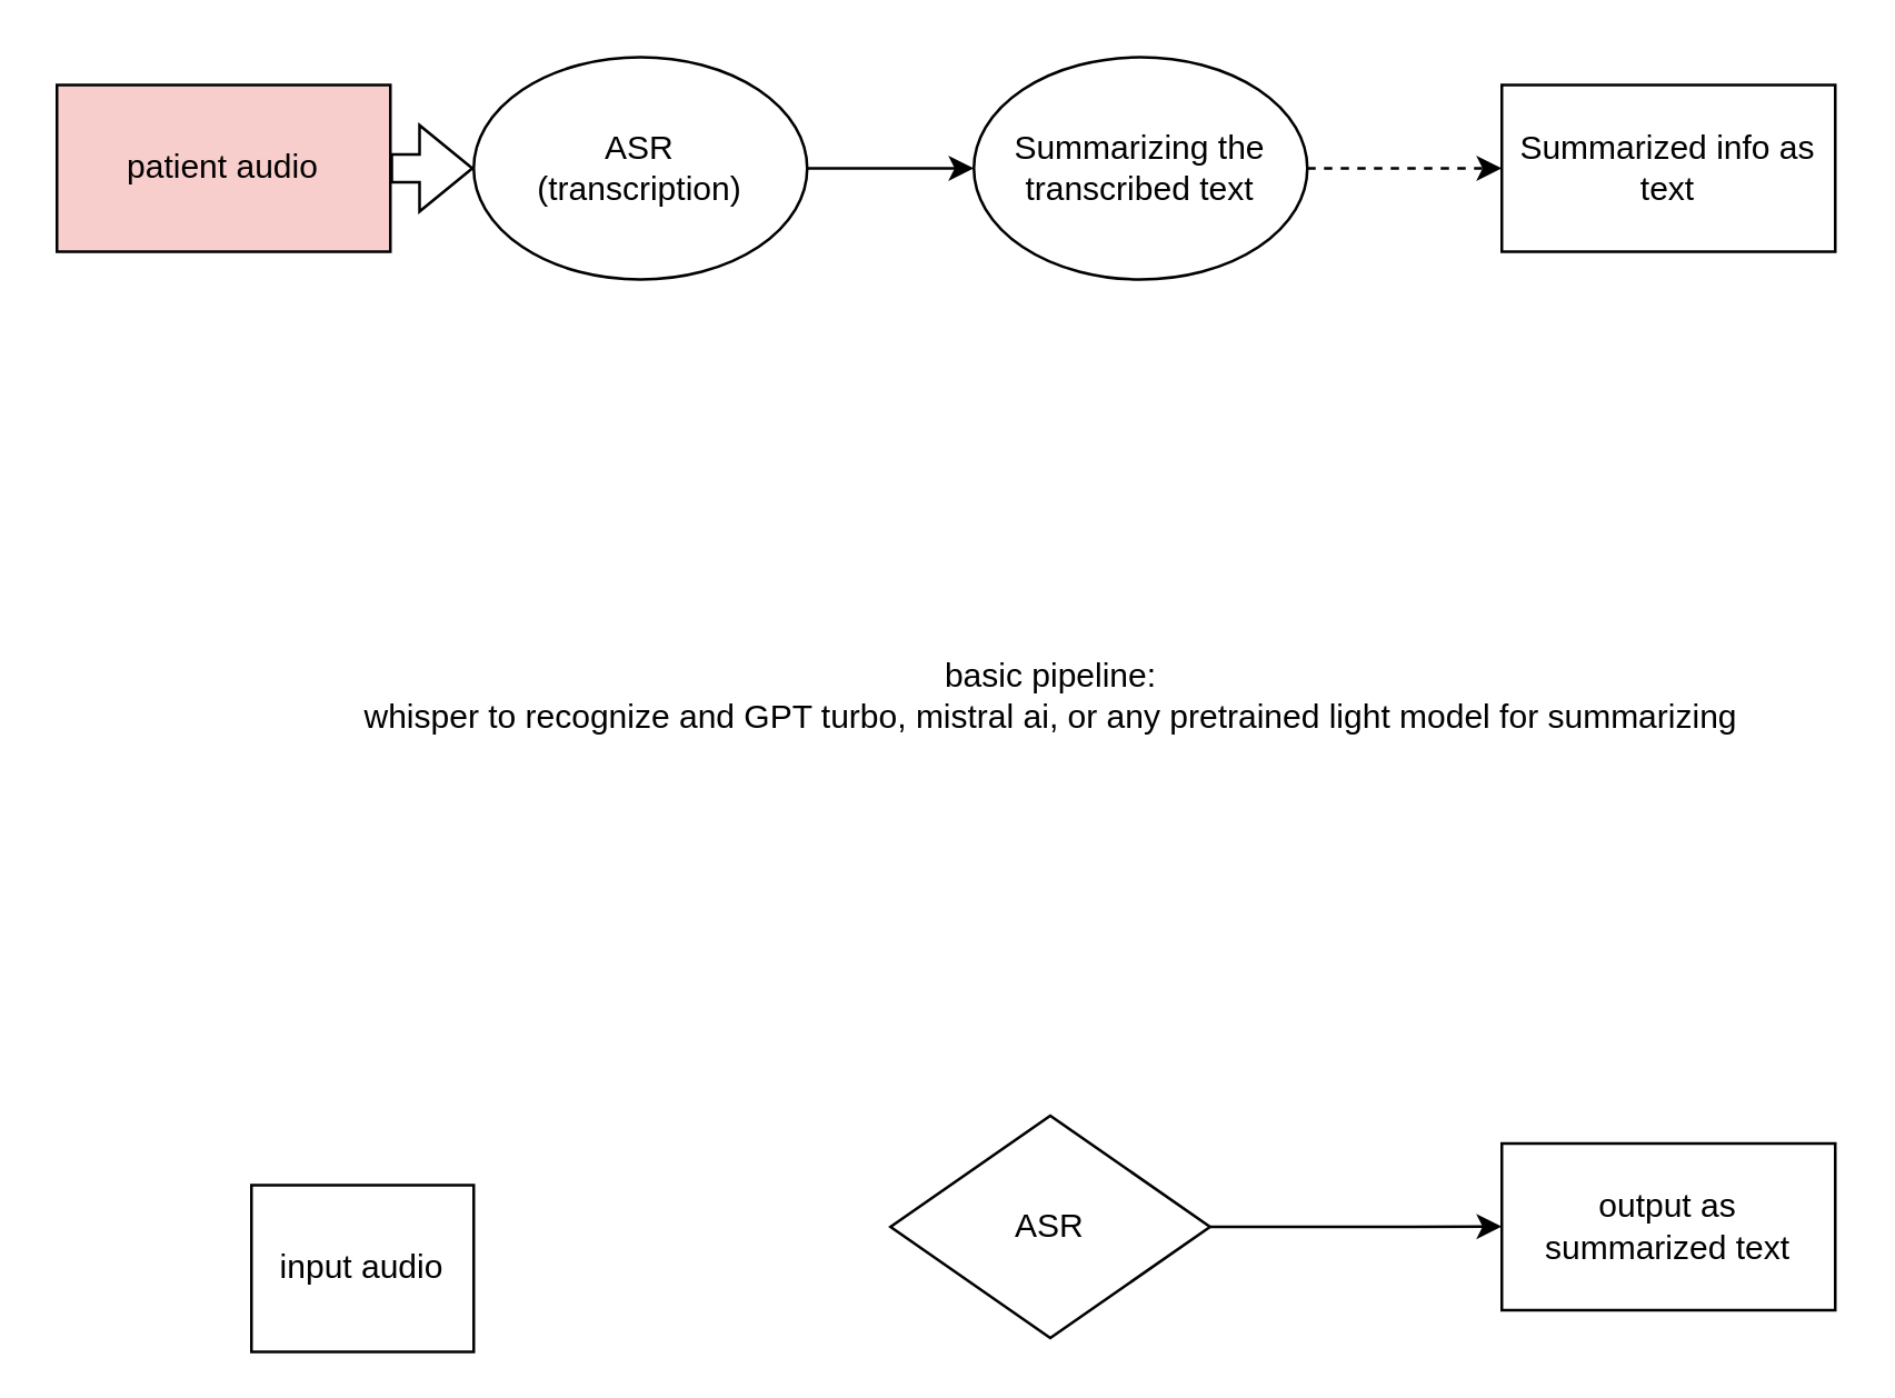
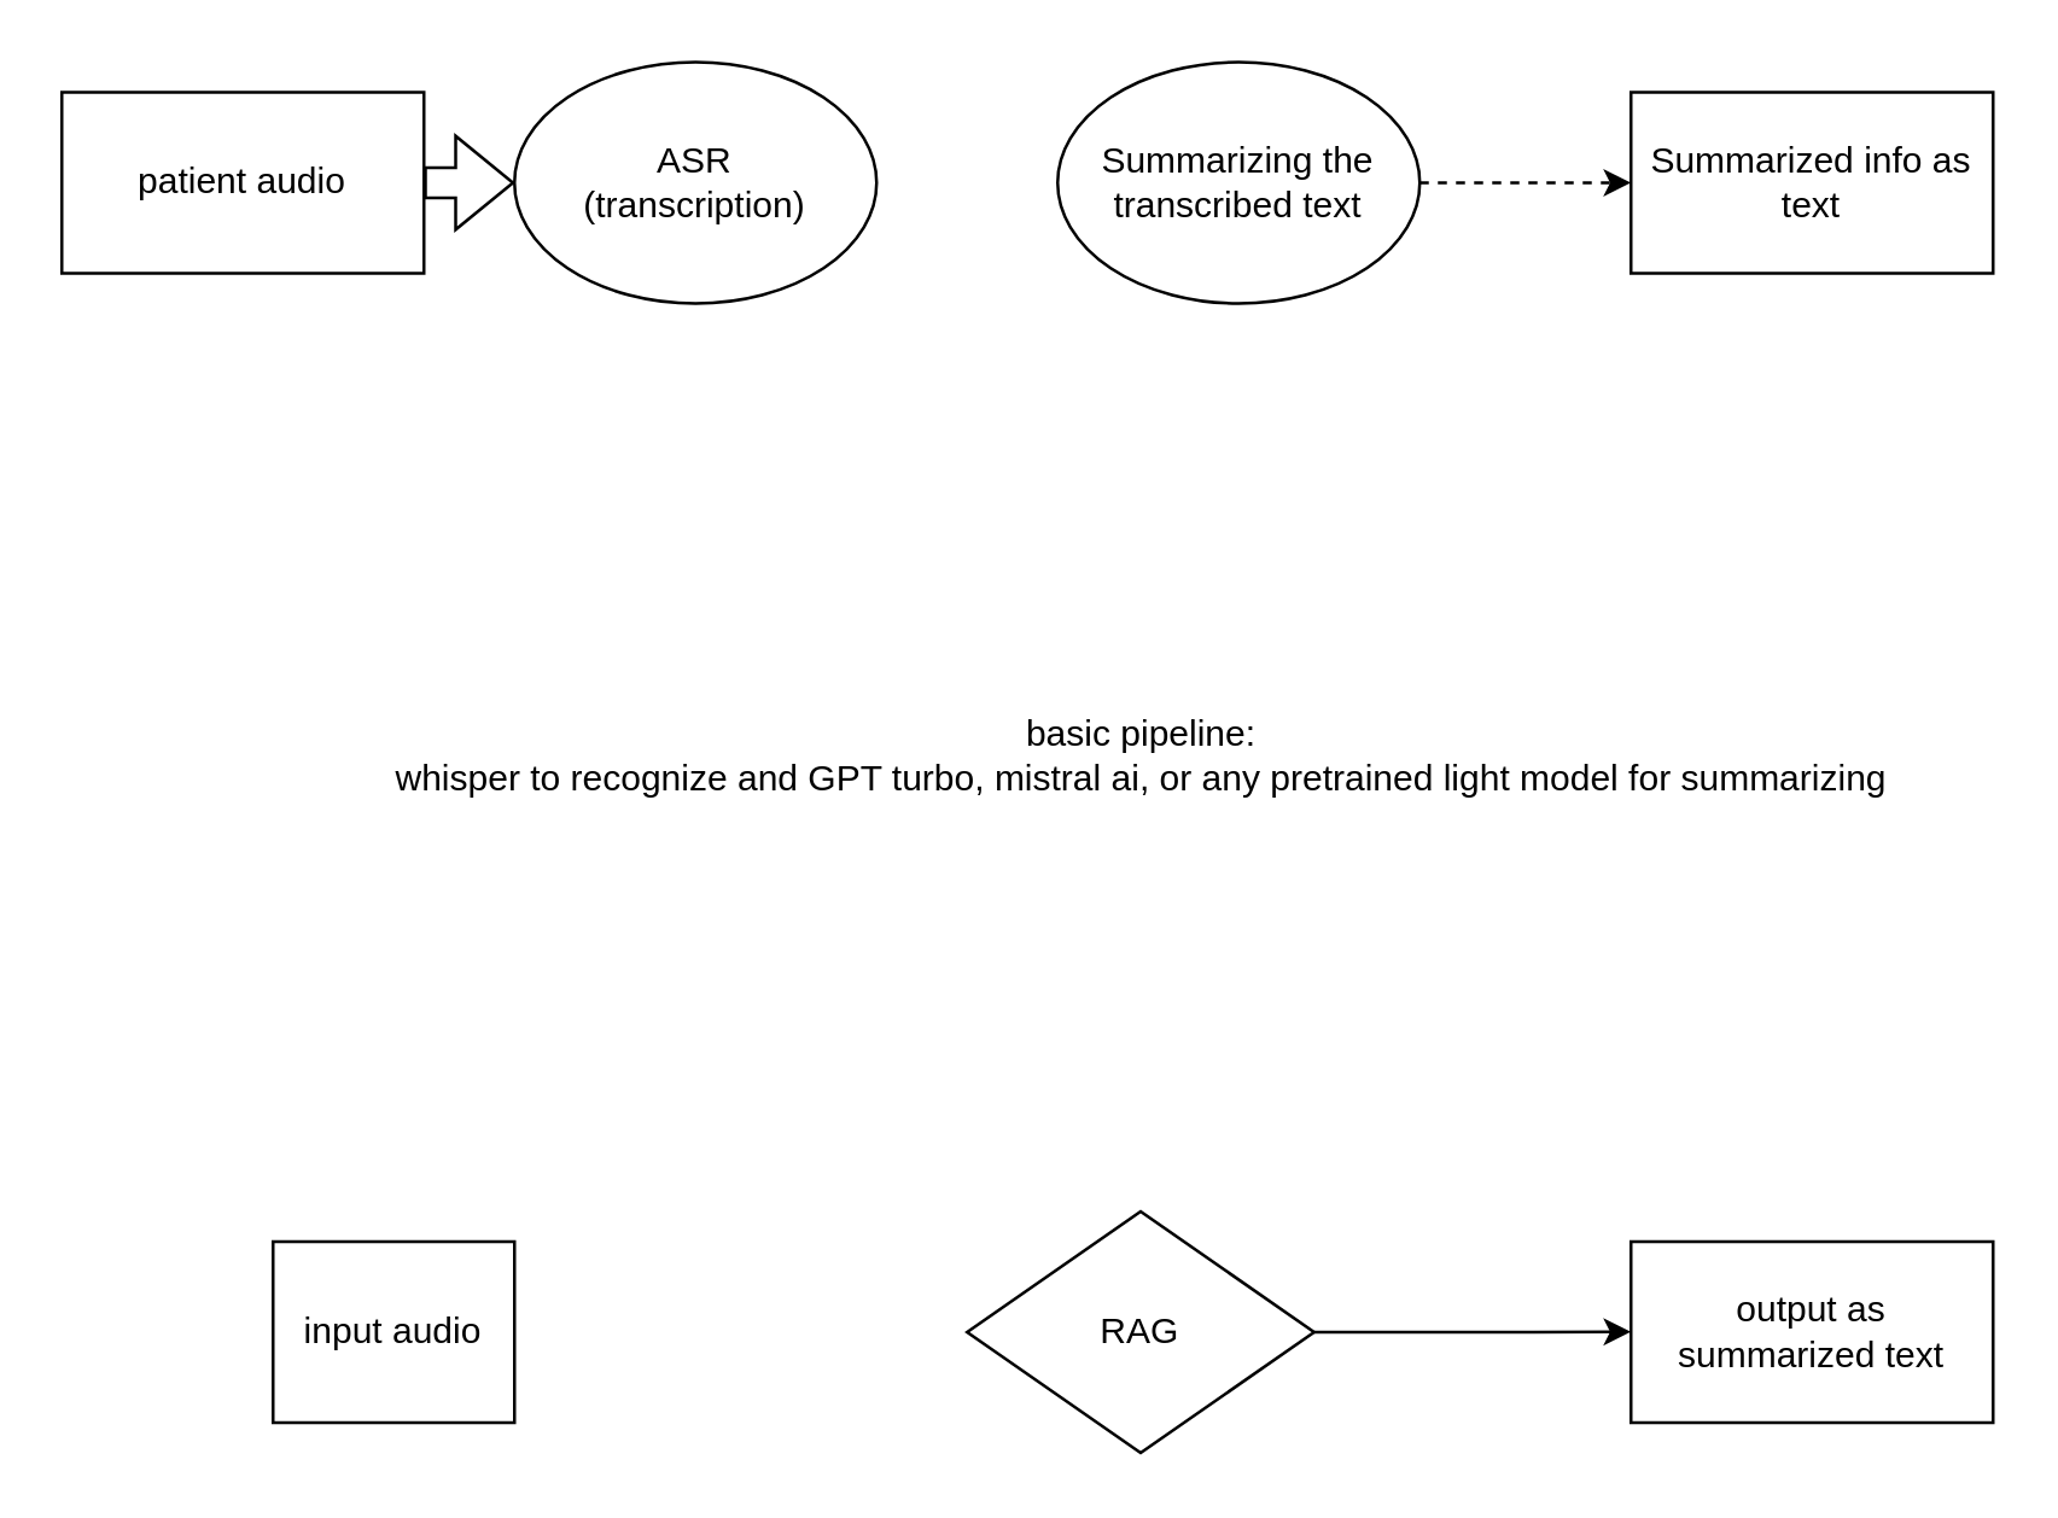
  <mxCell id="0" />
  <mxCell id="1" parent="0" />
- <mxCell id="2" value="patient audio" style="rounded=0;whiteSpace=wrap;html=1;fillColor=#f8cecc;" vertex="1" parent="1"><mxGeometry x="20" y="30" width="120" height="60" as="geometry" /></mxCell>
+ <mxCell id="2" value="patient audio" style="rounded=0;whiteSpace=wrap;html=1;" vertex="1" parent="1"><mxGeometry x="20" y="30" width="120" height="60" as="geometry" /></mxCell>
  <mxCell id="3" value="" style="shape=flexArrow;endArrow=classic;html=1;rounded=0;exitX=1;exitY=0.5;exitDx=0;exitDy=0;" edge="1" parent="1" source="2" target="5"><mxGeometry width="50" height="50" relative="1" as="geometry"><mxPoint x="350" y="130" as="sourcePoint" /><mxPoint x="230" y="60" as="targetPoint" /></mxGeometry></mxCell>
- <mxCell id="4" style="edgeStyle=orthogonalEdgeStyle;rounded=0;orthogonalLoop=1;jettySize=auto;html=1;exitX=1;exitY=0.5;exitDx=0;exitDy=0;" edge="1" parent="1" source="5" target="7"><mxGeometry relative="1" as="geometry"><mxPoint x="330" y="60" as="targetPoint" /></mxGeometry></mxCell>
  <mxCell id="5" value="ASR&lt;br&gt;(transcription)" style="ellipse;whiteSpace=wrap;html=1;" vertex="1" parent="1"><mxGeometry x="170" y="20" width="120" height="80" as="geometry" /></mxCell>
  <mxCell id="6" style="edgeStyle=orthogonalEdgeStyle;rounded=0;orthogonalLoop=1;jettySize=auto;html=1;dashed=1;" edge="1" parent="1" source="7" target="8"><mxGeometry relative="1" as="geometry"><mxPoint x="510" y="60" as="targetPoint" /></mxGeometry></mxCell>
  <mxCell id="7" value="Summarizing the transcribed text" style="ellipse;whiteSpace=wrap;html=1;" vertex="1" parent="1"><mxGeometry x="350" y="20" width="120" height="80" as="geometry" /></mxCell>
  <mxCell id="8" value="Summarized info as text" style="rounded=0;whiteSpace=wrap;html=1;" vertex="1" parent="1"><mxGeometry x="540" y="30" width="120" height="60" as="geometry" /></mxCell>
  <mxCell id="9" style="edgeStyle=orthogonalEdgeStyle;rounded=0;orthogonalLoop=1;jettySize=auto;html=1;exitX=1;exitY=0.5;exitDx=0;exitDy=0;" edge="1" parent="1" source="10"><mxGeometry relative="1" as="geometry"><mxPoint x="540" y="440.882" as="targetPoint" /></mxGeometry></mxCell>
- <mxCell id="10" value="ASR" style="rhombus;whiteSpace=wrap;html=1;" vertex="1" parent="1"><mxGeometry x="320" y="401" width="115" height="80" as="geometry" /></mxCell>
- <mxCell id="11" value="input audio" style="rounded=0;whiteSpace=wrap;html=1;" vertex="1" parent="1"><mxGeometry x="90" y="426" width="80" height="60" as="geometry" /></mxCell>
+ <mxCell id="10" value="RAG" style="rhombus;whiteSpace=wrap;html=1;" vertex="1" parent="1"><mxGeometry x="320" y="401" width="115" height="80" as="geometry" /></mxCell>
+ <mxCell id="11" value="input audio" style="rounded=0;whiteSpace=wrap;html=1;" vertex="1" parent="1"><mxGeometry x="90" y="411" width="80" height="60" as="geometry" /></mxCell>
  <mxCell id="12" value="output as summarized text" style="rounded=0;whiteSpace=wrap;html=1;" vertex="1" parent="1"><mxGeometry x="540" y="411" width="120" height="60" as="geometry" /></mxCell>
  <mxCell id="13" value="basic pipeline:&lt;br&gt;whisper to recognize and GPT turbo, mistral ai, or any pretrained light model for summarizing" style="text;html=1;align=center;verticalAlign=middle;whiteSpace=wrap;rounded=0;" vertex="1" parent="1"><mxGeometry x="122.5" y="180" width="510" height="140" as="geometry" /></mxCell>
